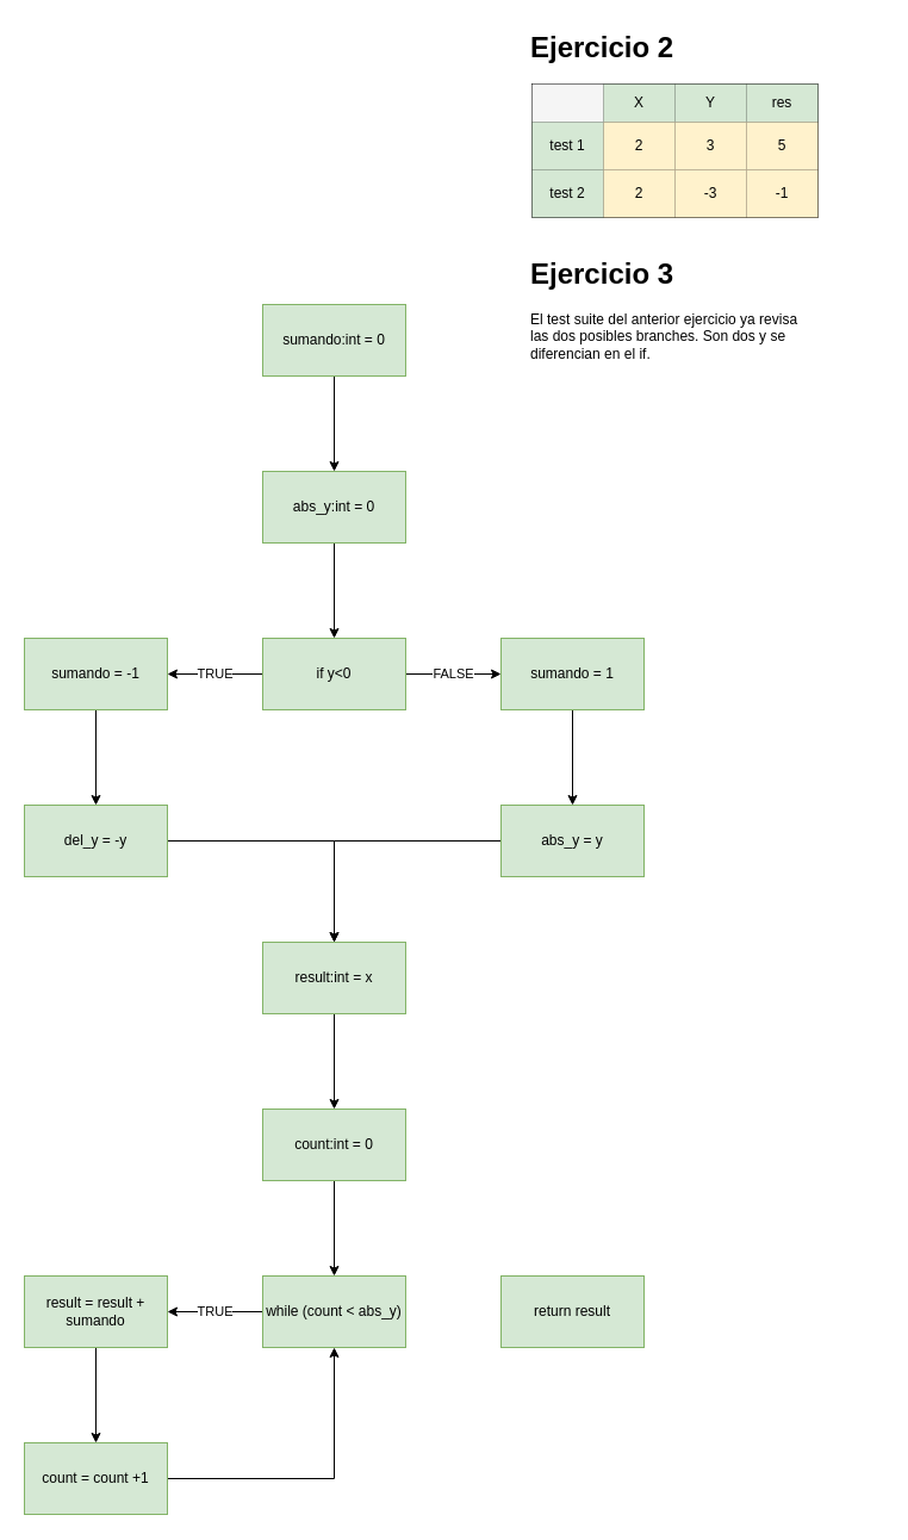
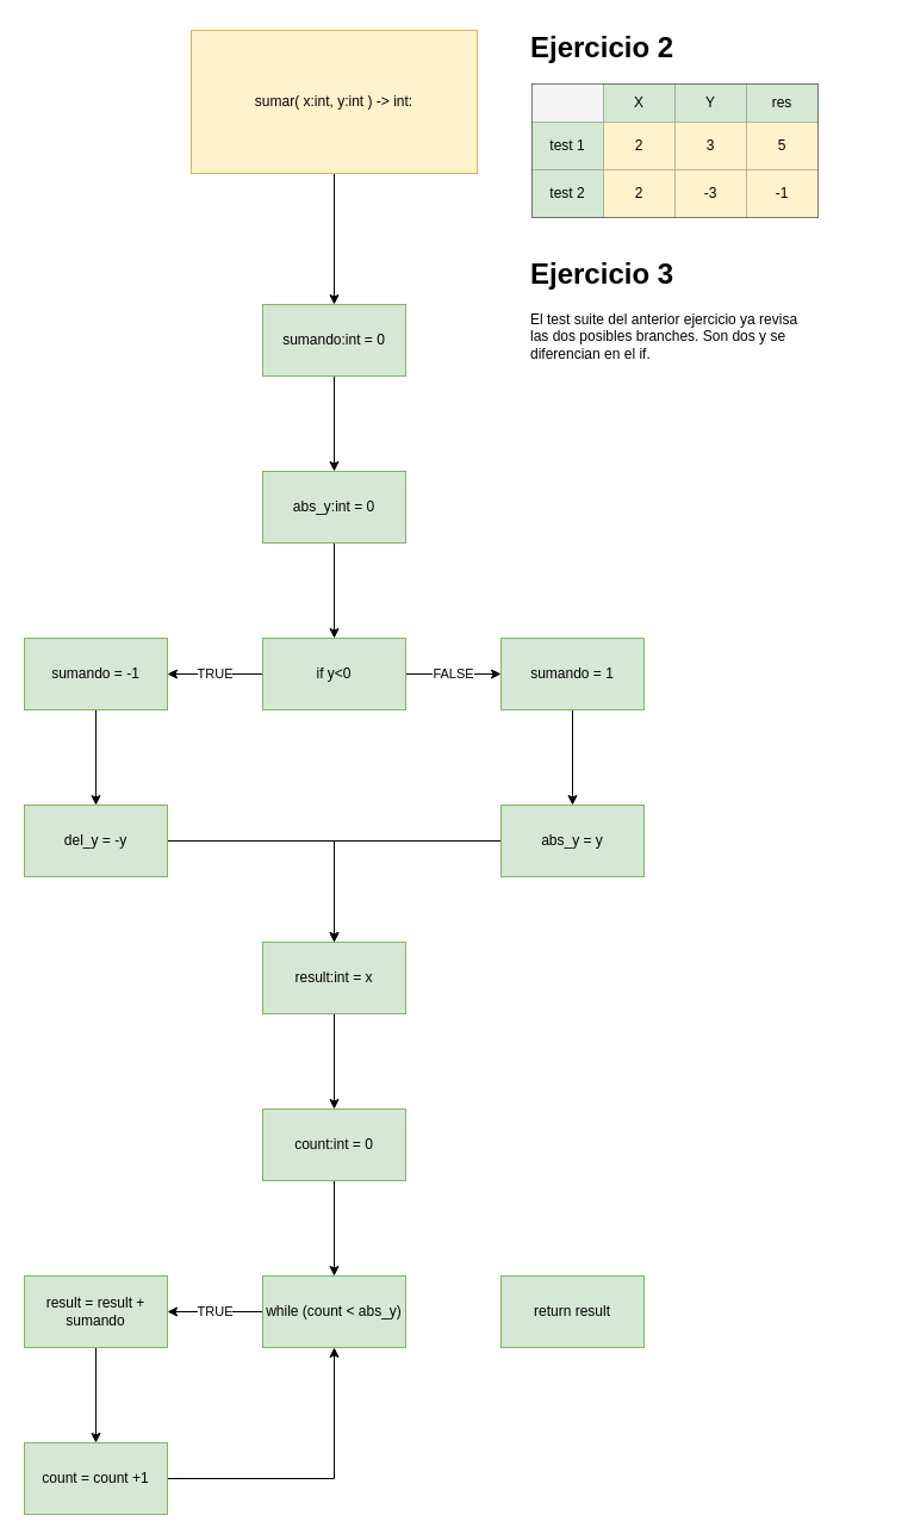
  <mxCell id="0" />
  <mxCell id="1" parent="0" />
+ <mxCell id="2" value="" style="edgeStyle=orthogonalEdgeStyle;rounded=0;orthogonalLoop=1;jettySize=auto;html=1;" edge="1" parent="1" source="3" target="5"><mxGeometry relative="1" as="geometry" /></mxCell>
+ <mxCell id="3" value="sumar( x:int, y:int ) -&amp;gt; int:" style="rounded=0;whiteSpace=wrap;html=1;fillColor=#fff2cc;strokeColor=#d6b656;" vertex="1" parent="1"><mxGeometry x="160" y="25" width="240" height="120" as="geometry" /></mxCell>
  <mxCell id="4" value="" style="edgeStyle=orthogonalEdgeStyle;rounded=0;orthogonalLoop=1;jettySize=auto;html=1;" edge="1" parent="1" source="5" target="7"><mxGeometry relative="1" as="geometry" /></mxCell>
  <mxCell id="5" value="sumando:int = 0" style="whiteSpace=wrap;html=1;rounded=0;fillColor=#d5e8d4;strokeColor=#82b366;" vertex="1" parent="1"><mxGeometry x="220" y="255" width="120" height="60" as="geometry" /></mxCell>
  <mxCell id="6" value="" style="edgeStyle=orthogonalEdgeStyle;rounded=0;orthogonalLoop=1;jettySize=auto;html=1;" edge="1" parent="1" source="7" target="10"><mxGeometry relative="1" as="geometry" /></mxCell>
  <mxCell id="7" value="abs_y:int = 0" style="whiteSpace=wrap;html=1;rounded=0;fillColor=#d5e8d4;strokeColor=#82b366;" vertex="1" parent="1"><mxGeometry x="220" y="395" width="120" height="60" as="geometry" /></mxCell>
  <mxCell id="8" value="TRUE" style="edgeStyle=orthogonalEdgeStyle;rounded=0;orthogonalLoop=1;jettySize=auto;html=1;" edge="1" parent="1" source="10" target="12"><mxGeometry relative="1" as="geometry" /></mxCell>
  <mxCell id="9" value="FALSE" style="edgeStyle=orthogonalEdgeStyle;rounded=0;orthogonalLoop=1;jettySize=auto;html=1;" edge="1" parent="1" source="10" target="16"><mxGeometry relative="1" as="geometry" /></mxCell>
  <mxCell id="10" value="if y&amp;lt;0" style="whiteSpace=wrap;html=1;rounded=0;fillColor=#d5e8d4;strokeColor=#82b366;" vertex="1" parent="1"><mxGeometry x="220" y="535" width="120" height="60" as="geometry" /></mxCell>
  <mxCell id="11" value="" style="edgeStyle=orthogonalEdgeStyle;rounded=0;orthogonalLoop=1;jettySize=auto;html=1;" edge="1" parent="1" source="12" target="14"><mxGeometry relative="1" as="geometry" /></mxCell>
  <mxCell id="12" value="sumando = -1" style="whiteSpace=wrap;html=1;rounded=0;fillColor=#d5e8d4;strokeColor=#82b366;" vertex="1" parent="1"><mxGeometry x="20" y="535" width="120" height="60" as="geometry" /></mxCell>
  <mxCell id="13" value="" style="edgeStyle=orthogonalEdgeStyle;rounded=0;orthogonalLoop=1;jettySize=auto;html=1;" edge="1" parent="1" source="14" target="20"><mxGeometry relative="1" as="geometry" /></mxCell>
  <mxCell id="14" value="del_y = -y" style="whiteSpace=wrap;html=1;rounded=0;fillColor=#d5e8d4;strokeColor=#82b366;" vertex="1" parent="1"><mxGeometry x="20" y="675" width="120" height="60" as="geometry" /></mxCell>
  <mxCell id="15" value="" style="edgeStyle=orthogonalEdgeStyle;rounded=0;orthogonalLoop=1;jettySize=auto;html=1;" edge="1" parent="1" source="16" target="18"><mxGeometry relative="1" as="geometry" /></mxCell>
  <mxCell id="16" value="sumando = 1" style="whiteSpace=wrap;html=1;rounded=0;fillColor=#d5e8d4;strokeColor=#82b366;" vertex="1" parent="1"><mxGeometry x="420" y="535" width="120" height="60" as="geometry" /></mxCell>
  <mxCell id="17" style="edgeStyle=orthogonalEdgeStyle;rounded=0;orthogonalLoop=1;jettySize=auto;html=1;entryX=0.5;entryY=0;entryDx=0;entryDy=0;" edge="1" parent="1" source="18" target="20"><mxGeometry relative="1" as="geometry" /></mxCell>
  <mxCell id="18" value="abs_y = y" style="whiteSpace=wrap;html=1;rounded=0;fillColor=#d5e8d4;strokeColor=#82b366;" vertex="1" parent="1"><mxGeometry x="420" y="675" width="120" height="60" as="geometry" /></mxCell>
  <mxCell id="19" value="" style="edgeStyle=orthogonalEdgeStyle;rounded=0;orthogonalLoop=1;jettySize=auto;html=1;" edge="1" parent="1" source="20" target="22"><mxGeometry relative="1" as="geometry" /></mxCell>
  <mxCell id="20" value="result:int = x" style="whiteSpace=wrap;html=1;rounded=0;fillColor=#d5e8d4;strokeColor=#82b366;" vertex="1" parent="1"><mxGeometry x="220" y="790" width="120" height="60" as="geometry" /></mxCell>
  <mxCell id="21" value="" style="edgeStyle=orthogonalEdgeStyle;rounded=0;orthogonalLoop=1;jettySize=auto;html=1;" edge="1" parent="1" source="22" target="24"><mxGeometry relative="1" as="geometry" /></mxCell>
  <mxCell id="22" value="count:int = 0" style="whiteSpace=wrap;html=1;rounded=0;fillColor=#d5e8d4;strokeColor=#82b366;" vertex="1" parent="1"><mxGeometry x="220" y="930" width="120" height="60" as="geometry" /></mxCell>
  <mxCell id="23" value="TRUE" style="edgeStyle=orthogonalEdgeStyle;rounded=0;orthogonalLoop=1;jettySize=auto;html=1;" edge="1" parent="1" source="24" target="26"><mxGeometry relative="1" as="geometry" /></mxCell>
  <mxCell id="24" value="while (count &amp;lt; abs_y)" style="whiteSpace=wrap;html=1;rounded=0;fillColor=#d5e8d4;strokeColor=#82b366;" vertex="1" parent="1"><mxGeometry x="220" y="1070" width="120" height="60" as="geometry" /></mxCell>
  <mxCell id="25" value="" style="edgeStyle=orthogonalEdgeStyle;rounded=0;orthogonalLoop=1;jettySize=auto;html=1;" edge="1" parent="1" source="26" target="29"><mxGeometry relative="1" as="geometry" /></mxCell>
  <mxCell id="26" value="result = result + sumando" style="whiteSpace=wrap;html=1;rounded=0;fillColor=#d5e8d4;strokeColor=#82b366;" vertex="1" parent="1"><mxGeometry x="20" y="1070" width="120" height="60" as="geometry" /></mxCell>
  <mxCell id="27" value="return result" style="whiteSpace=wrap;html=1;rounded=0;fillColor=#d5e8d4;strokeColor=#82b366;" vertex="1" parent="1"><mxGeometry x="420" y="1070" width="120" height="60" as="geometry" /></mxCell>
  <mxCell id="28" style="edgeStyle=orthogonalEdgeStyle;rounded=0;orthogonalLoop=1;jettySize=auto;html=1;exitX=1;exitY=0.5;exitDx=0;exitDy=0;entryX=0.5;entryY=1;entryDx=0;entryDy=0;" edge="1" parent="1" source="29" target="24"><mxGeometry relative="1" as="geometry" /></mxCell>
  <mxCell id="29" value="count = count +1" style="whiteSpace=wrap;html=1;rounded=0;fillColor=#d5e8d4;strokeColor=#82b366;" vertex="1" parent="1"><mxGeometry x="20" y="1210" width="120" height="60" as="geometry" /></mxCell>
  <mxCell id="30" value="&lt;h1&gt;Ejercicio 2&lt;/h1&gt;&lt;div&gt;&lt;br&gt;&lt;/div&gt;" style="text;html=1;strokeColor=none;fillColor=none;spacing=5;spacingTop=-20;whiteSpace=wrap;overflow=hidden;rounded=0;" vertex="1" parent="1"><mxGeometry x="440" y="20" width="300" height="190" as="geometry" /></mxCell>
  <mxCell id="31" value="" style="shape=table;startSize=0;container=1;collapsible=0;childLayout=tableLayout;" vertex="1" parent="1"><mxGeometry x="446" y="70" width="240" height="112" as="geometry" /></mxCell>
  <mxCell id="32" value="" style="shape=tableRow;horizontal=0;startSize=0;swimlaneHead=0;swimlaneBody=0;strokeColor=inherit;top=0;left=0;bottom=0;right=0;collapsible=0;dropTarget=0;fillColor=none;points=[[0,0.5],[1,0.5]];portConstraint=eastwest;" vertex="1" parent="31"><mxGeometry width="240" height="32" as="geometry" /></mxCell>
  <mxCell id="33" value="" style="shape=partialRectangle;html=1;whiteSpace=wrap;connectable=0;strokeColor=#666666;overflow=hidden;fillColor=#f5f5f5;top=0;left=0;bottom=0;right=0;pointerEvents=1;fontColor=#333333;" vertex="1" parent="32"><mxGeometry width="60" height="32" as="geometry"><mxRectangle width="60" height="32" as="alternateBounds" /></mxGeometry></mxCell>
  <mxCell id="34" value="X" style="shape=partialRectangle;html=1;whiteSpace=wrap;connectable=0;strokeColor=#82b366;overflow=hidden;fillColor=#d5e8d4;top=0;left=0;bottom=0;right=0;pointerEvents=1;" vertex="1" parent="32"><mxGeometry x="60" width="60" height="32" as="geometry"><mxRectangle width="60" height="32" as="alternateBounds" /></mxGeometry></mxCell>
  <mxCell id="35" value="Y" style="shape=partialRectangle;html=1;whiteSpace=wrap;connectable=0;strokeColor=#82b366;overflow=hidden;fillColor=#d5e8d4;top=0;left=0;bottom=0;right=0;pointerEvents=1;" vertex="1" parent="32"><mxGeometry x="120" width="60" height="32" as="geometry"><mxRectangle width="60" height="32" as="alternateBounds" /></mxGeometry></mxCell>
  <mxCell id="36" value="res" style="shape=partialRectangle;html=1;whiteSpace=wrap;connectable=0;strokeColor=#82b366;overflow=hidden;fillColor=#d5e8d4;top=0;left=0;bottom=0;right=0;pointerEvents=1;" vertex="1" parent="32"><mxGeometry x="180" width="60" height="32" as="geometry"><mxRectangle width="60" height="32" as="alternateBounds" /></mxGeometry></mxCell>
  <mxCell id="37" value="" style="shape=tableRow;horizontal=0;startSize=0;swimlaneHead=0;swimlaneBody=0;strokeColor=inherit;top=0;left=0;bottom=0;right=0;collapsible=0;dropTarget=0;fillColor=none;points=[[0,0.5],[1,0.5]];portConstraint=eastwest;" vertex="1" parent="31"><mxGeometry y="32" width="240" height="40" as="geometry" /></mxCell>
  <mxCell id="38" value="test 1" style="shape=partialRectangle;html=1;whiteSpace=wrap;connectable=0;strokeColor=#82b366;overflow=hidden;fillColor=#d5e8d4;top=0;left=0;bottom=0;right=0;pointerEvents=1;" vertex="1" parent="37"><mxGeometry width="60" height="40" as="geometry"><mxRectangle width="60" height="40" as="alternateBounds" /></mxGeometry></mxCell>
  <mxCell id="39" value="2" style="shape=partialRectangle;html=1;whiteSpace=wrap;connectable=0;strokeColor=#d6b656;overflow=hidden;fillColor=#fff2cc;top=0;left=0;bottom=0;right=0;pointerEvents=1;" vertex="1" parent="37"><mxGeometry x="60" width="60" height="40" as="geometry"><mxRectangle width="60" height="40" as="alternateBounds" /></mxGeometry></mxCell>
  <mxCell id="40" value="3" style="shape=partialRectangle;html=1;whiteSpace=wrap;connectable=0;strokeColor=#d6b656;overflow=hidden;fillColor=#fff2cc;top=0;left=0;bottom=0;right=0;pointerEvents=1;" vertex="1" parent="37"><mxGeometry x="120" width="60" height="40" as="geometry"><mxRectangle width="60" height="40" as="alternateBounds" /></mxGeometry></mxCell>
  <mxCell id="41" value="5" style="shape=partialRectangle;html=1;whiteSpace=wrap;connectable=0;strokeColor=#d6b656;overflow=hidden;fillColor=#fff2cc;top=0;left=0;bottom=0;right=0;pointerEvents=1;" vertex="1" parent="37"><mxGeometry x="180" width="60" height="40" as="geometry"><mxRectangle width="60" height="40" as="alternateBounds" /></mxGeometry></mxCell>
  <mxCell id="42" value="" style="shape=tableRow;horizontal=0;startSize=0;swimlaneHead=0;swimlaneBody=0;strokeColor=inherit;top=0;left=0;bottom=0;right=0;collapsible=0;dropTarget=0;fillColor=none;points=[[0,0.5],[1,0.5]];portConstraint=eastwest;" vertex="1" parent="31"><mxGeometry y="72" width="240" height="40" as="geometry" /></mxCell>
  <mxCell id="43" value="test 2" style="shape=partialRectangle;html=1;whiteSpace=wrap;connectable=0;strokeColor=#82b366;overflow=hidden;fillColor=#d5e8d4;top=0;left=0;bottom=0;right=0;pointerEvents=1;" vertex="1" parent="42"><mxGeometry width="60" height="40" as="geometry"><mxRectangle width="60" height="40" as="alternateBounds" /></mxGeometry></mxCell>
  <mxCell id="44" value="2" style="shape=partialRectangle;html=1;whiteSpace=wrap;connectable=0;strokeColor=#d6b656;overflow=hidden;fillColor=#fff2cc;top=0;left=0;bottom=0;right=0;pointerEvents=1;" vertex="1" parent="42"><mxGeometry x="60" width="60" height="40" as="geometry"><mxRectangle width="60" height="40" as="alternateBounds" /></mxGeometry></mxCell>
  <mxCell id="45" value="-3" style="shape=partialRectangle;html=1;whiteSpace=wrap;connectable=0;strokeColor=#d6b656;overflow=hidden;fillColor=#fff2cc;top=0;left=0;bottom=0;right=0;pointerEvents=1;" vertex="1" parent="42"><mxGeometry x="120" width="60" height="40" as="geometry"><mxRectangle width="60" height="40" as="alternateBounds" /></mxGeometry></mxCell>
  <mxCell id="46" value="-1" style="shape=partialRectangle;html=1;whiteSpace=wrap;connectable=0;strokeColor=#d6b656;overflow=hidden;fillColor=#fff2cc;top=0;left=0;bottom=0;right=0;pointerEvents=1;" vertex="1" parent="42"><mxGeometry x="180" width="60" height="40" as="geometry"><mxRectangle width="60" height="40" as="alternateBounds" /></mxGeometry></mxCell>
  <mxCell id="47" value="&lt;h1&gt;Ejercicio 3&lt;br&gt;&lt;/h1&gt;&lt;div&gt;El test suite del anterior ejercicio ya revisa las dos posibles branches. Son dos y se diferencian en el if.&lt;/div&gt;&lt;div&gt;&lt;br&gt;&lt;/div&gt;" style="text;html=1;strokeColor=none;fillColor=none;spacing=5;spacingTop=-20;whiteSpace=wrap;overflow=hidden;rounded=0;" vertex="1" parent="1"><mxGeometry x="440" y="210" width="250" height="150" as="geometry" /></mxCell>
